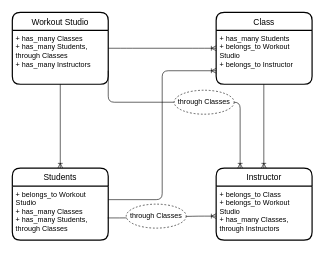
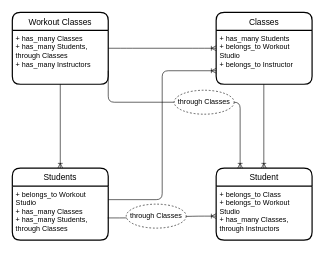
  <mxCell id="0" />
  <mxCell id="1" parent="0" />
- <mxCell id="2" value="Instructor" style="swimlane;childLayout=stackLayout;horizontal=1;startSize=30;horizontalStack=0;rounded=1;fontSize=14;fontStyle=0;strokeWidth=2;resizeParent=0;resizeLast=1;shadow=0;dashed=0;align=center;" vertex="1" parent="1"><mxGeometry x="360" y="280" width="160" height="120" as="geometry" /></mxCell>
+ <mxCell id="2" value="Student" style="swimlane;childLayout=stackLayout;horizontal=1;startSize=30;horizontalStack=0;rounded=1;fontSize=14;fontStyle=0;strokeWidth=2;resizeParent=0;resizeLast=1;shadow=0;dashed=0;align=center;" vertex="1" parent="1"><mxGeometry x="360" y="280" width="160" height="120" as="geometry" /></mxCell>
  <mxCell id="3" value="+ belongs_to Class&#10;+ belongs_to Workout Studio&#10;+ has_many Classes, through Instructors" style="align=left;strokeColor=none;fillColor=none;spacingLeft=4;fontSize=12;verticalAlign=top;resizable=0;rotatable=0;part=1;whiteSpace=wrap;" vertex="1" parent="2"><mxGeometry y="30" width="160" height="90" as="geometry" /></mxCell>
- <mxCell id="4" value="Class" style="swimlane;childLayout=stackLayout;horizontal=1;startSize=30;horizontalStack=0;rounded=1;fontSize=14;fontStyle=0;strokeWidth=2;resizeParent=0;resizeLast=1;shadow=0;dashed=0;align=center;" vertex="1" parent="1"><mxGeometry x="360" y="20" width="160" height="120" as="geometry" /></mxCell>
+ <mxCell id="4" value="Classes" style="swimlane;childLayout=stackLayout;horizontal=1;startSize=30;horizontalStack=0;rounded=1;fontSize=14;fontStyle=0;strokeWidth=2;resizeParent=0;resizeLast=1;shadow=0;dashed=0;align=center;" vertex="1" parent="1"><mxGeometry x="360" y="20" width="160" height="120" as="geometry" /></mxCell>
  <mxCell id="5" value="+ has_many Students&#10;+ belongs_to Workout Studio&#10;+ belongs_to Instructor" style="align=left;strokeColor=none;fillColor=none;spacingLeft=4;fontSize=12;verticalAlign=top;resizable=0;rotatable=0;part=1;whiteSpace=wrap;" vertex="1" parent="4"><mxGeometry y="30" width="160" height="90" as="geometry" /></mxCell>
  <mxCell id="6" value="" style="edgeStyle=entityRelationEdgeStyle;fontSize=12;html=1;endArrow=ERoneToMany;entryX=0;entryY=0.5;entryDx=0;entryDy=0;" edge="1" parent="1" target="4"><mxGeometry width="100" height="100" relative="1" as="geometry"><mxPoint x="180" y="80" as="sourcePoint" /><mxPoint x="290" y="40" as="targetPoint" /></mxGeometry></mxCell>
  <mxCell id="7" value="" style="fontSize=12;html=1;endArrow=ERoneToMany;entryX=0.5;entryY=0;entryDx=0;entryDy=0;rounded=1;jumpStyle=none;exitX=0.5;exitY=1;exitDx=0;exitDy=0;" edge="1" parent="1" source="10" target="11"><mxGeometry width="100" height="100" relative="1" as="geometry"><mxPoint x="10" y="100" as="sourcePoint" /><mxPoint x="120" y="470" as="targetPoint" /></mxGeometry></mxCell>
- <mxCell id="8" value="Workout Studio" style="swimlane;childLayout=stackLayout;horizontal=1;startSize=30;horizontalStack=0;rounded=1;fontSize=14;fontStyle=0;strokeWidth=2;resizeParent=0;resizeLast=1;shadow=0;dashed=0;align=center;" vertex="1" parent="1"><mxGeometry x="20" y="20" width="160" height="120" as="geometry" /></mxCell>
+ <mxCell id="8" value="Workout Classes" style="swimlane;childLayout=stackLayout;horizontal=1;startSize=30;horizontalStack=0;rounded=1;fontSize=14;fontStyle=0;strokeWidth=2;resizeParent=0;resizeLast=1;shadow=0;dashed=0;align=center;" vertex="1" parent="1"><mxGeometry x="20" y="20" width="160" height="120" as="geometry" /></mxCell>
  <mxCell id="9" style="edgeStyle=none;rounded=1;jumpStyle=none;orthogonalLoop=1;jettySize=auto;html=1;exitX=1;exitY=0;exitDx=0;exitDy=0;" edge="1" parent="8" source="10" target="8"><mxGeometry relative="1" as="geometry" /></mxCell>
  <mxCell id="10" value="+ has_many Classes&#10;+ has_many Students, through Classes&#10;+ has_many Instructors" style="align=left;strokeColor=none;fillColor=none;spacingLeft=4;fontSize=12;verticalAlign=top;resizable=0;rotatable=0;part=1;whiteSpace=wrap;" vertex="1" parent="8"><mxGeometry y="30" width="160" height="90" as="geometry" /></mxCell>
  <mxCell id="11" value="Students" style="swimlane;childLayout=stackLayout;horizontal=1;startSize=30;horizontalStack=0;rounded=1;fontSize=14;fontStyle=0;strokeWidth=2;resizeParent=0;resizeLast=1;shadow=0;dashed=0;align=center;" vertex="1" parent="1"><mxGeometry x="20" y="280" width="160" height="120" as="geometry" /></mxCell>
  <mxCell id="12" value="+ belongs_to Workout Studio&#10;+ has_many Classes&#10;+ has_many Students, through Classes" style="align=left;strokeColor=none;fillColor=none;spacingLeft=4;fontSize=12;verticalAlign=top;resizable=0;rotatable=0;part=1;whiteSpace=wrap;" vertex="1" parent="11"><mxGeometry y="30" width="160" height="90" as="geometry" /></mxCell>
  <mxCell id="13" value="" style="fontSize=12;html=1;endArrow=ERoneToMany;entryX=0.5;entryY=0;entryDx=0;entryDy=0;rounded=1;jumpStyle=none;exitX=0.5;exitY=1;exitDx=0;exitDy=0;" edge="1" parent="1"><mxGeometry width="100" height="100" relative="1" as="geometry"><mxPoint x="439.5" y="140" as="sourcePoint" /><mxPoint x="439.5" y="280" as="targetPoint" /></mxGeometry></mxCell>
  <mxCell id="14" value="" style="fontSize=12;html=1;endArrow=ERoneToMany;entryX=0;entryY=0.75;entryDx=0;entryDy=0;rounded=1;jumpStyle=none;exitX=1;exitY=0.25;exitDx=0;exitDy=0;edgeStyle=orthogonalEdgeStyle;" edge="1" parent="1" source="12" target="5"><mxGeometry width="100" height="100" relative="1" as="geometry"><mxPoint x="280" y="270" as="sourcePoint" /><mxPoint x="449.5" y="290" as="targetPoint" /></mxGeometry></mxCell>
  <mxCell id="15" value="" style="edgeStyle=entityRelationEdgeStyle;fontSize=12;html=1;endArrow=ERoneToMany;entryX=0;entryY=0.5;entryDx=0;entryDy=0;exitX=0.994;exitY=0.589;exitDx=0;exitDy=0;exitPerimeter=0;" edge="1" parent="1" source="12"><mxGeometry width="100" height="100" relative="1" as="geometry"><mxPoint x="180" y="360" as="sourcePoint" /><mxPoint x="360" y="360" as="targetPoint" /></mxGeometry></mxCell>
  <mxCell id="16" value="through Classes" style="ellipse;whiteSpace=wrap;html=1;align=center;dashed=1;" vertex="1" parent="1"><mxGeometry x="210" y="340" width="100" height="40" as="geometry" /></mxCell>
  <mxCell id="17" value="" style="fontSize=12;html=1;endArrow=ERoneToMany;rounded=1;jumpStyle=none;exitX=1;exitY=0.75;exitDx=0;exitDy=0;edgeStyle=orthogonalEdgeStyle;entryX=0.25;entryY=0;entryDx=0;entryDy=0;" edge="1" parent="1" source="10" target="2"><mxGeometry width="100" height="100" relative="1" as="geometry"><mxPoint x="180" y="117.5" as="sourcePoint" /><mxPoint x="290" y="170" as="targetPoint" /><Array as="points"><mxPoint x="180" y="170" /><mxPoint x="400" y="170" /></Array></mxGeometry></mxCell>
  <mxCell id="18" value="through Classes" style="ellipse;whiteSpace=wrap;html=1;align=center;dashed=1;" vertex="1" parent="1"><mxGeometry x="290" y="150" width="100" height="40" as="geometry" /></mxCell>
